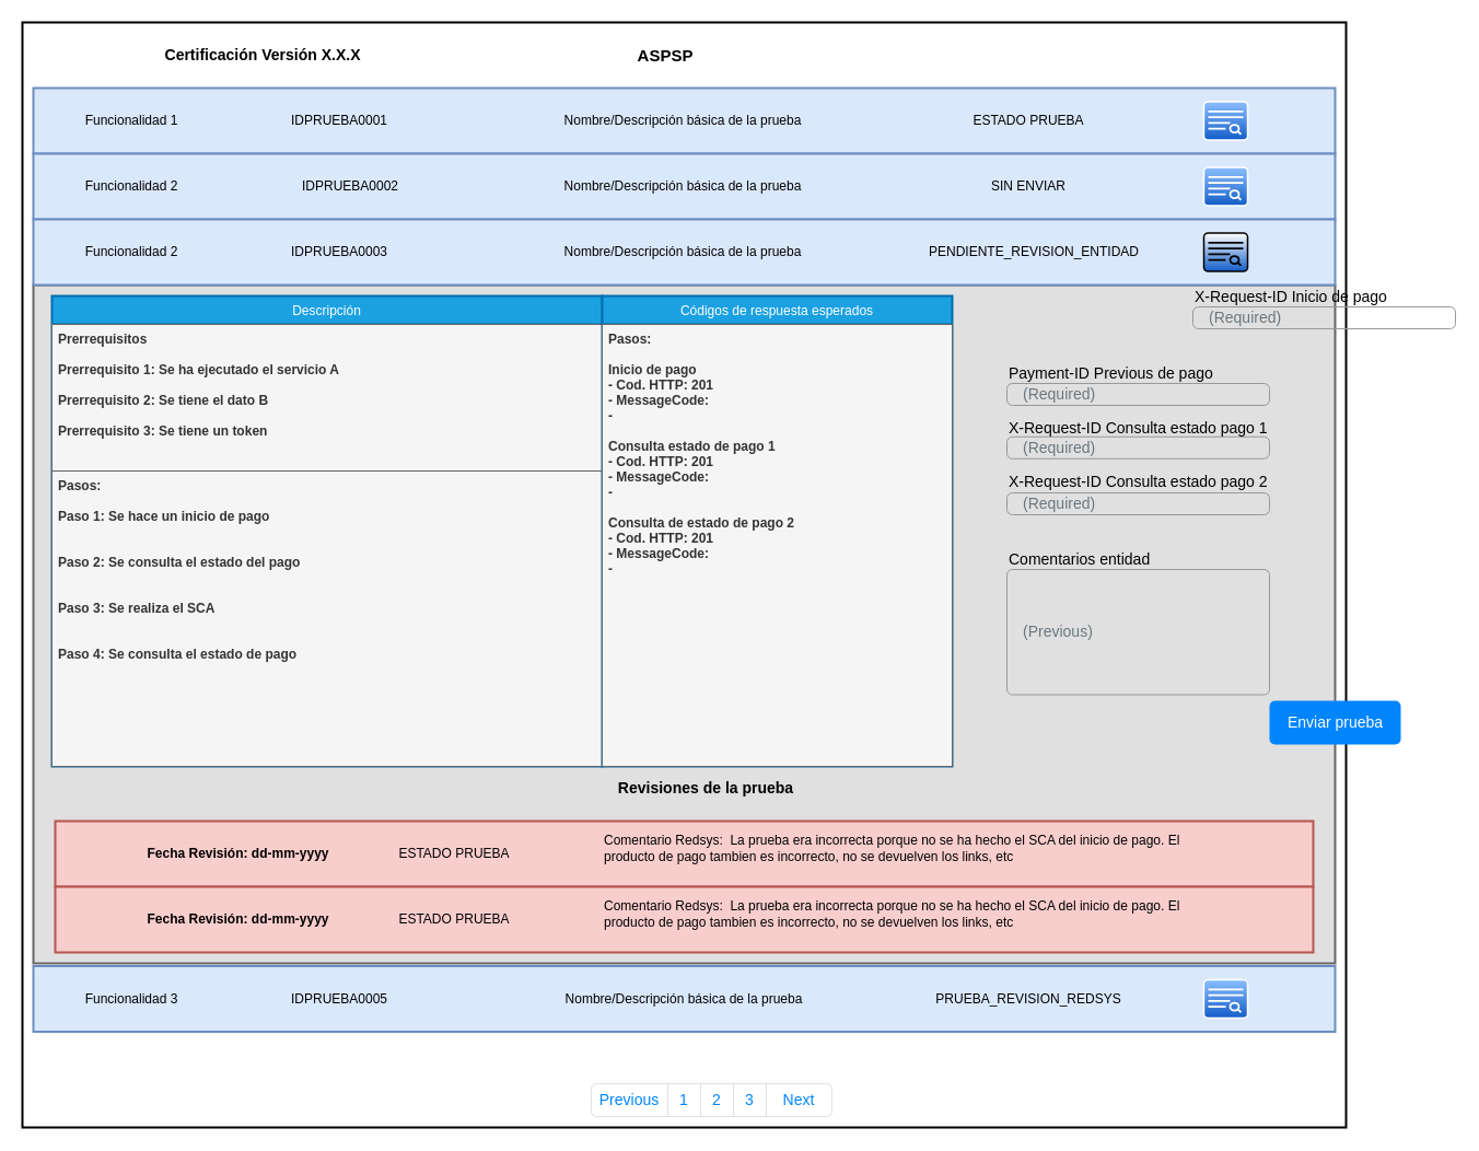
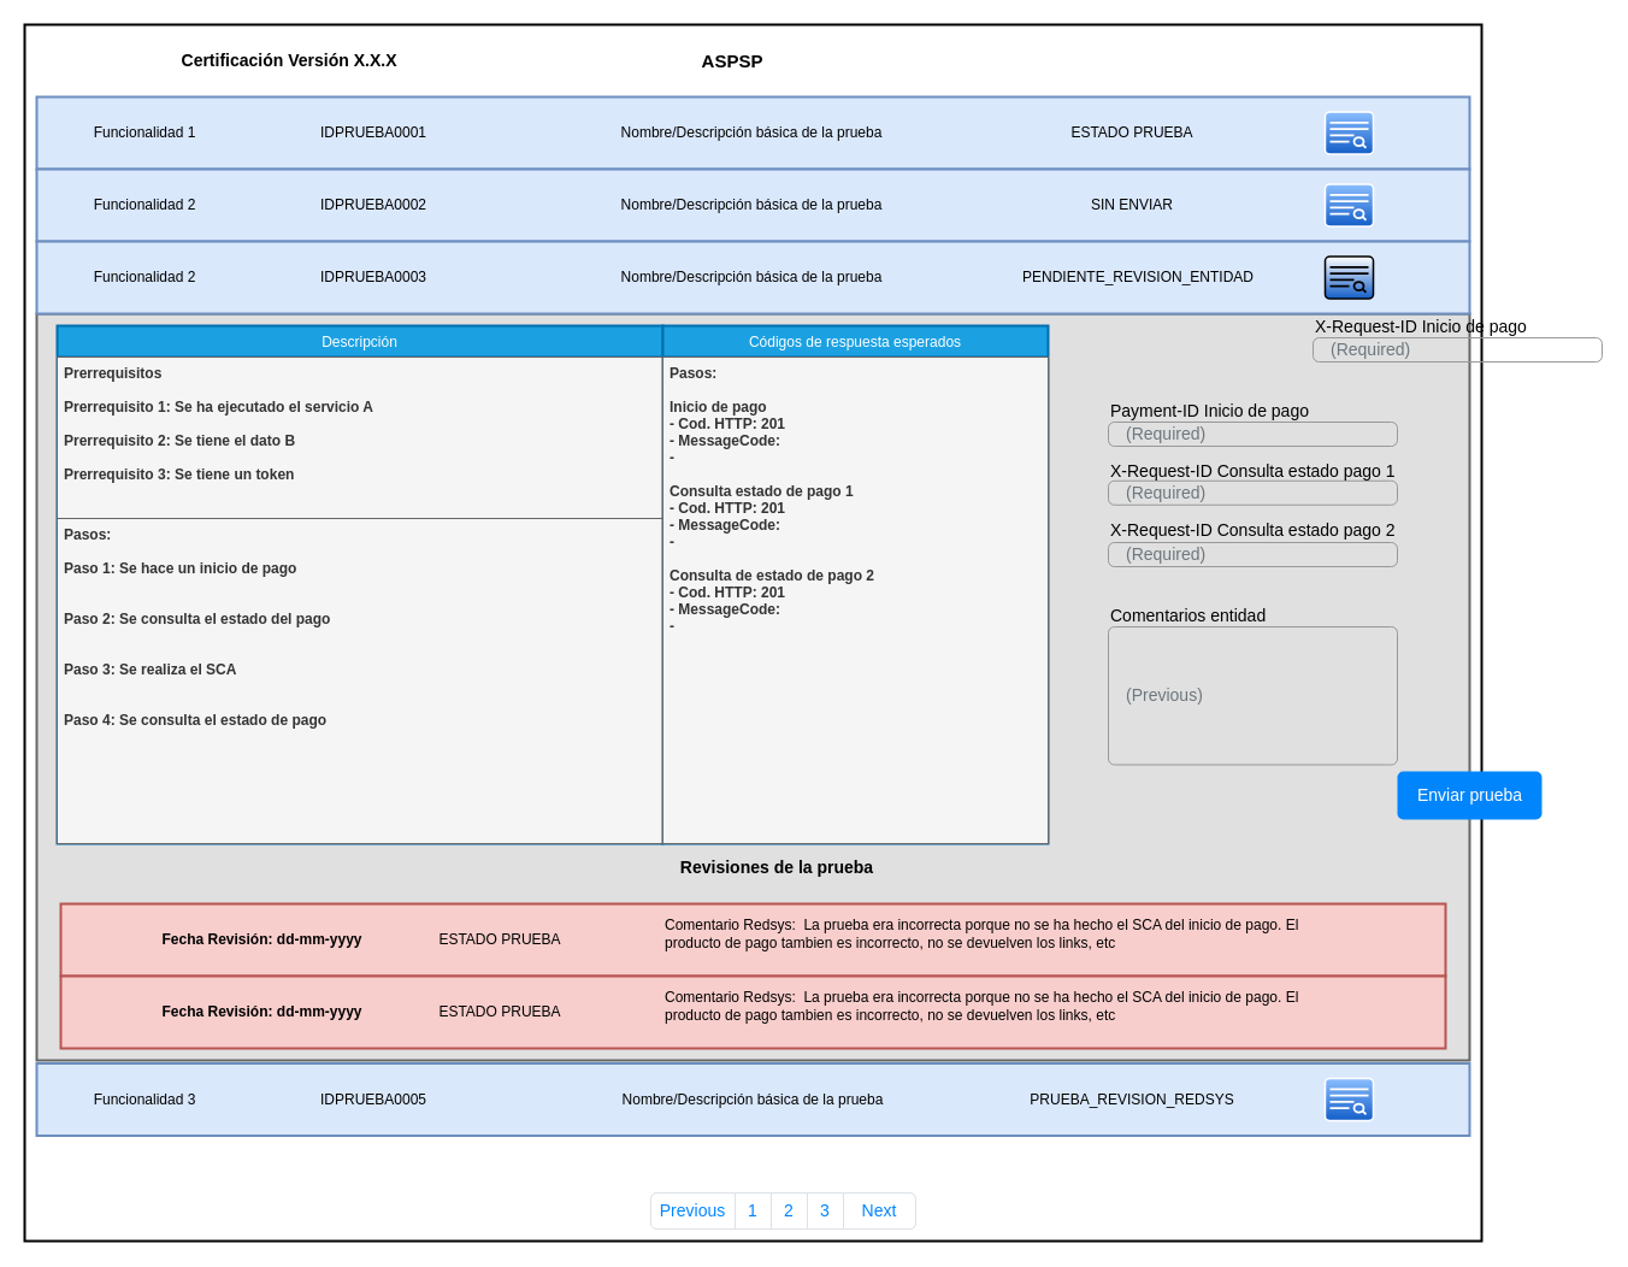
  <mxCell id="0" />
  <mxCell id="1" parent="0" />
  <mxCell id="2" value="" style="rounded=0;whiteSpace=wrap;html=1;strokeWidth=2;align=left;" vertex="1" parent="1"><mxGeometry x="20" width="1210" height="1010" as="geometry" y="20" /></mxCell>
  <mxCell id="3" value="" style="rounded=0;whiteSpace=wrap;html=1;strokeWidth=2;align=left;strokeColor=#666666;fontColor=#333333;fillColor=#E0E0E0;" vertex="1" parent="1"><mxGeometry x="30" y="260" width="1190" height="620" as="geometry" /></mxCell>
  <mxCell id="4" value="" style="rounded=0;whiteSpace=wrap;html=1;fillColor=#dae8fc;strokeColor=#6c8ebf;strokeWidth=2;" vertex="1" parent="1"><mxGeometry x="30" y="80" width="1190" height="60" as="geometry" /></mxCell>
  <mxCell id="5" value="IDPRUEBA0001" style="text;html=1;strokeColor=none;fillColor=none;align=center;verticalAlign=middle;whiteSpace=wrap;rounded=0;" vertex="1" parent="1"><mxGeometry x="260" y="100" width="100" height="20" as="geometry" /></mxCell>
  <mxCell id="6" value="Nombre/Descripción básica de la prueba" style="text;html=1;strokeColor=none;fillColor=none;align=center;verticalAlign=middle;whiteSpace=wrap;rounded=0;" vertex="1" parent="1"><mxGeometry x="393.5" y="100" width="460" height="20" as="geometry" /></mxCell>
  <mxCell id="7" value="Funcionalidad 1" style="text;html=1;strokeColor=none;fillColor=none;align=center;verticalAlign=middle;whiteSpace=wrap;rounded=0;" vertex="1" parent="1"><mxGeometry x="60" y="100" width="120" height="20" as="geometry" /></mxCell>
  <mxCell id="8" value="ESTADO PRUEBA" style="text;html=1;strokeColor=none;fillColor=none;align=center;verticalAlign=middle;whiteSpace=wrap;rounded=0;" vertex="1" parent="1"><mxGeometry x="860" y="100" width="160" height="20" as="geometry" /></mxCell>
  <mxCell id="9" value="" style="verticalLabelPosition=bottom;verticalAlign=top;html=1;shadow=0;dashed=0;strokeWidth=1;shape=mxgraph.ios.iSortFindIcon;fillColor=#8BbEff;fillColor2=#135Ec8;strokeColor=#ffffff;" vertex="1" parent="1"><mxGeometry x="1100" y="92.5" width="40" height="35" as="geometry" /></mxCell>
  <mxCell id="10" value="" style="rounded=0;whiteSpace=wrap;html=1;fillColor=#dae8fc;strokeColor=#6c8ebf;strokeWidth=2;" vertex="1" parent="1"><mxGeometry x="30" y="140" width="1190" height="60" as="geometry" /></mxCell>
- <mxCell id="11" value="IDPRUEBA0002" style="text;html=1;strokeColor=none;fillColor=none;align=center;verticalAlign=middle;whiteSpace=wrap;rounded=0;" vertex="1" parent="1"><mxGeometry x="270" y="160" width="100" height="20" as="geometry" /></mxCell>
+ <mxCell id="11" value="IDPRUEBA0002" style="text;html=1;strokeColor=none;fillColor=none;align=center;verticalAlign=middle;whiteSpace=wrap;rounded=0;" vertex="1" parent="1"><mxGeometry x="260" y="160" width="100" height="20" as="geometry" /></mxCell>
  <mxCell id="12" value="Nombre/Descripción básica de la prueba" style="text;html=1;strokeColor=none;fillColor=none;align=center;verticalAlign=middle;whiteSpace=wrap;rounded=0;" vertex="1" parent="1"><mxGeometry x="393.5" y="160" width="460" height="20" as="geometry" /></mxCell>
  <mxCell id="13" value="Funcionalidad 2" style="text;html=1;strokeColor=none;fillColor=none;align=center;verticalAlign=middle;whiteSpace=wrap;rounded=0;" vertex="1" parent="1"><mxGeometry x="60" y="160" width="120" height="20" as="geometry" /></mxCell>
  <mxCell id="14" value="SIN ENVIAR" style="text;html=1;strokeColor=none;fillColor=none;align=center;verticalAlign=middle;whiteSpace=wrap;rounded=0;" vertex="1" parent="1"><mxGeometry x="860" y="160" width="160" height="20" as="geometry" /></mxCell>
  <mxCell id="15" value="" style="verticalLabelPosition=bottom;verticalAlign=top;html=1;shadow=0;dashed=0;strokeWidth=1;shape=mxgraph.ios.iSortFindIcon;fillColor=#8BbEff;fillColor2=#135Ec8;strokeColor=#ffffff;" vertex="1" parent="1"><mxGeometry x="1100" y="152.5" width="40" height="35" as="geometry" /></mxCell>
  <mxCell id="16" value="" style="rounded=0;whiteSpace=wrap;html=1;fillColor=#dae8fc;strokeColor=#6c8ebf;strokeWidth=2;" vertex="1" parent="1"><mxGeometry x="30" y="200" width="1190" height="60" as="geometry" /></mxCell>
  <mxCell id="17" value="IDPRUEBA0003" style="text;html=1;strokeColor=none;fillColor=none;align=center;verticalAlign=middle;whiteSpace=wrap;rounded=0;" vertex="1" parent="1"><mxGeometry x="260" y="220" width="100" height="20" as="geometry" /></mxCell>
  <mxCell id="18" value="Nombre/Descripción básica de la prueba" style="text;html=1;strokeColor=none;fillColor=none;align=center;verticalAlign=middle;whiteSpace=wrap;rounded=0;" vertex="1" parent="1"><mxGeometry x="393.5" y="220" width="460" height="20" as="geometry" /></mxCell>
  <mxCell id="19" value="Funcionalidad 2" style="text;html=1;strokeColor=none;fillColor=none;align=center;verticalAlign=middle;whiteSpace=wrap;rounded=0;" vertex="1" parent="1"><mxGeometry x="60" y="220" width="120" height="20" as="geometry" /></mxCell>
  <mxCell id="20" value="PENDIENTE_REVISION_ENTIDAD" style="text;html=1;strokeColor=none;fillColor=none;align=center;verticalAlign=middle;whiteSpace=wrap;rounded=0;" vertex="1" parent="1"><mxGeometry x="840" y="220" width="210" height="20" as="geometry" /></mxCell>
  <mxCell id="21" value="" style="verticalLabelPosition=bottom;verticalAlign=top;html=1;shadow=0;dashed=0;strokeWidth=1;shape=mxgraph.ios.iSortFindIcon;fillColor2=#135Ec8;" vertex="1" parent="1"><mxGeometry x="1100" y="212.5" width="40" height="35" as="geometry" /></mxCell>
  <mxCell id="22" value="" style="rounded=0;whiteSpace=wrap;html=1;fillColor=#dae8fc;strokeColor=#6c8ebf;strokeWidth=2;" vertex="1" parent="1"><mxGeometry x="30" y="882.5" width="1190" height="60" as="geometry" /></mxCell>
  <mxCell id="23" value="IDPRUEBA0005" style="text;html=1;strokeColor=none;fillColor=none;align=center;verticalAlign=middle;whiteSpace=wrap;rounded=0;" vertex="1" parent="1"><mxGeometry x="260" y="902.5" width="100" height="20" as="geometry" /></mxCell>
  <mxCell id="24" value="Nombre/Descripción básica de la prueba" style="text;html=1;strokeColor=none;fillColor=none;align=center;verticalAlign=middle;whiteSpace=wrap;rounded=0;" vertex="1" parent="1"><mxGeometry x="395" y="902.5" width="460" height="20" as="geometry" /></mxCell>
  <mxCell id="25" value="Funcionalidad 3" style="text;html=1;strokeColor=none;fillColor=none;align=center;verticalAlign=middle;whiteSpace=wrap;rounded=0;" vertex="1" parent="1"><mxGeometry x="60" y="902.5" width="120" height="20" as="geometry" /></mxCell>
  <mxCell id="26" value="PRUEBA_REVISION_REDSYS" style="text;html=1;strokeColor=none;fillColor=none;align=center;verticalAlign=middle;whiteSpace=wrap;rounded=0;" vertex="1" parent="1"><mxGeometry x="860" y="902.5" width="160" height="20" as="geometry" /></mxCell>
  <mxCell id="27" value="" style="verticalLabelPosition=bottom;verticalAlign=top;html=1;shadow=0;dashed=0;strokeWidth=1;shape=mxgraph.ios.iSortFindIcon;fillColor=#8BbEff;fillColor2=#135Ec8;strokeColor=#ffffff;" vertex="1" parent="1"><mxGeometry x="1100" y="895" width="40" height="35" as="geometry" /></mxCell>
  <mxCell id="28" value="Descripción" style="swimlane;fontStyle=0;childLayout=stackLayout;horizontal=1;startSize=26;fillColor=#1ba1e2;horizontalStack=0;resizeParent=1;resizeParentMax=0;resizeLast=0;collapsible=1;marginBottom=0;strokeWidth=2;strokeColor=#006EAF;fontColor=#ffffff;" vertex="1" parent="1"><mxGeometry x="47" y="270" width="503" height="430" as="geometry" /></mxCell>
  <mxCell id="29" value="Prerrequisitos&#10;&#10;Prerrequisito 1: Se ha ejecutado el servicio A&#10;&#10;Prerrequisito 2: Se tiene el dato B&#10;&#10;Prerrequisito 3: Se tiene un token" style="text;strokeColor=#666666;fillColor=#f5f5f5;align=left;verticalAlign=top;spacingLeft=4;spacingRight=4;overflow=hidden;rotatable=0;points=[[0,0.5],[1,0.5]];portConstraint=eastwest;fontStyle=1;fontColor=#333333;" vertex="1" parent="28"><mxGeometry y="26" width="503" height="134" as="geometry" /></mxCell>
  <mxCell id="30" value="Pasos:&#10;&#10;Paso 1: Se hace un inicio de pago&#10;&#10;&#10;Paso 2: Se consulta el estado del pago&#10;&#10;&#10;Paso 3: Se realiza el SCA&#10;&#10;&#10;Paso 4: Se consulta el estado de pago" style="text;strokeColor=#666666;fillColor=#f5f5f5;align=left;verticalAlign=top;spacingLeft=4;spacingRight=4;overflow=hidden;rotatable=0;points=[[0,0.5],[1,0.5]];portConstraint=eastwest;fontStyle=1;fontColor=#333333;" vertex="1" parent="28"><mxGeometry y="160" width="503" height="270" as="geometry" /></mxCell>
  <mxCell id="31" value="Códigos de respuesta esperados" style="swimlane;fontStyle=0;childLayout=stackLayout;horizontal=1;startSize=26;fillColor=#1ba1e2;horizontalStack=0;resizeParent=1;resizeParentMax=0;resizeLast=0;collapsible=1;marginBottom=0;strokeWidth=2;strokeColor=#006EAF;fontColor=#ffffff;" vertex="1" parent="1"><mxGeometry x="550" y="270" width="320" height="430" as="geometry" /></mxCell>
  <mxCell id="32" value="Pasos:&#10;&#10;Inicio de pago&#10;- Cod. HTTP: 201&#10;- MessageCode:&#10;- &#10;&#10;Consulta estado de pago 1&#10;- Cod. HTTP: 201&#10;- MessageCode:&#10;- &#10;&#10;Consulta de estado de pago 2&#10;- Cod. HTTP: 201&#10;- MessageCode:&#10;- &#10;" style="text;strokeColor=#666666;fillColor=#f5f5f5;align=left;verticalAlign=top;spacingLeft=4;spacingRight=4;overflow=hidden;rotatable=0;points=[[0,0.5],[1,0.5]];portConstraint=eastwest;fontStyle=1;fontColor=#333333;" vertex="1" parent="31"><mxGeometry y="26" width="320" height="404" as="geometry" /></mxCell>
  <mxCell id="33" value="&lt;font style=&quot;font-size: 14px&quot;&gt;Certificación Versión X.X.X&lt;/font&gt;" style="text;html=1;strokeColor=none;fillColor=none;align=center;verticalAlign=middle;whiteSpace=wrap;rounded=0;fontStyle=1" vertex="1" parent="1"><mxGeometry x="130" y="40" width="220" height="20" as="geometry" /></mxCell>
  <mxCell id="34" value="&lt;b&gt;&lt;font style=&quot;font-size: 15px&quot;&gt;ASPSP&lt;/font&gt;&lt;/b&gt;" style="text;html=1;strokeColor=none;fillColor=none;align=center;verticalAlign=middle;whiteSpace=wrap;rounded=0;" vertex="1" parent="1"><mxGeometry x="530" y="40" width="156" height="20" as="geometry" /></mxCell>
  <mxCell id="35" value="X-Request-ID Inicio de pago" style="fillColor=none;strokeColor=none;align=left;fontSize=14;" vertex="1" parent="1"><mxGeometry width="260" height="40" relative="1" as="geometry"><mxPoint x="1090" y="250" as="offset" /></mxGeometry></mxCell>
  <mxCell id="36" value="(Required)" style="html=1;shadow=0;dashed=0;shape=mxgraph.bootstrap.rrect;rSize=5;fillColor=none;strokeColor=#999999;align=left;spacing=15;fontSize=14;fontColor=#6C767D;" vertex="1" parent="1"><mxGeometry width="240" height="20" relative="1" as="geometry"><mxPoint x="1090" y="280" as="offset" /></mxGeometry></mxCell>
  <mxCell id="37" value="Enviar prueba" style="html=1;shadow=0;dashed=0;shape=mxgraph.bootstrap.rrect;rSize=5;fillColor=#0085FC;strokeColor=none;align=center;fontSize=14;fontColor=#FFFFFF;" vertex="1" parent="1"><mxGeometry width="120" height="40" relative="1" as="geometry"><mxPoint x="1160" y="640" as="offset" /></mxGeometry></mxCell>
  <mxCell id="38" value="(Required)" style="html=1;shadow=0;dashed=0;shape=mxgraph.bootstrap.rrect;rSize=5;fillColor=none;strokeColor=#999999;align=left;spacing=15;fontSize=14;fontColor=#6C767D;" vertex="1" parent="1"><mxGeometry x="920" y="350" width="240" height="20" as="geometry" /></mxCell>
- <mxCell id="39" value="Payment-ID Previous de pago" style="fillColor=none;strokeColor=none;align=left;fontSize=14;" vertex="1" parent="1"><mxGeometry x="920" y="320" width="260" height="40" as="geometry" /></mxCell>
+ <mxCell id="39" value="Payment-ID Inicio de pago" style="fillColor=none;strokeColor=none;align=left;fontSize=14;" vertex="1" parent="1"><mxGeometry x="920" y="320" width="260" height="40" as="geometry" /></mxCell>
  <mxCell id="40" value="(Required)" style="html=1;shadow=0;dashed=0;shape=mxgraph.bootstrap.rrect;rSize=5;fillColor=none;strokeColor=#999999;align=left;spacing=15;fontSize=14;fontColor=#6C767D;" vertex="1" parent="1"><mxGeometry x="920" y="398.75" width="240" height="20" as="geometry" /></mxCell>
  <mxCell id="41" value="(Required)" style="html=1;shadow=0;dashed=0;shape=mxgraph.bootstrap.rrect;rSize=5;fillColor=none;strokeColor=#999999;align=left;spacing=15;fontSize=14;fontColor=#6C767D;" vertex="1" parent="1"><mxGeometry x="920" y="450" width="240" height="20" as="geometry" /></mxCell>
  <mxCell id="42" value="X-Request-ID Consulta estado pago 1" style="fillColor=none;strokeColor=none;align=left;fontSize=14;" vertex="1" parent="1"><mxGeometry x="920" y="370" width="260" height="40" as="geometry" /></mxCell>
  <mxCell id="43" value="X-Request-ID Consulta estado pago 2" style="fillColor=none;strokeColor=none;align=left;fontSize=14;" vertex="1" parent="1"><mxGeometry x="920" y="418.75" width="260" height="40" as="geometry" /></mxCell>
  <mxCell id="44" value="&lt;font style=&quot;font-size: 14px&quot;&gt;&lt;b&gt;&lt;span&gt;Revisiones de la prueba&lt;/span&gt;&lt;/b&gt;&lt;/font&gt;" style="text;html=1;strokeColor=none;fillColor=none;align=center;verticalAlign=middle;whiteSpace=wrap;rounded=0;fontStyle=0" vertex="1" parent="1"><mxGeometry x="540" y="710" width="210" height="20" as="geometry" /></mxCell>
  <mxCell id="45" value="" style="rounded=0;whiteSpace=wrap;html=1;strokeWidth=2;fillColor=#f8cecc;strokeColor=#b85450;" vertex="1" parent="1"><mxGeometry x="50" y="750" width="1150" height="60" as="geometry" /></mxCell>
  <mxCell id="46" value="Fecha Revisión: dd-mm-yyyy" style="text;html=1;strokeColor=none;fillColor=none;align=center;verticalAlign=middle;whiteSpace=wrap;rounded=0;fontStyle=1" vertex="1" parent="1"><mxGeometry x="63.5" y="770" width="306.5" height="20" as="geometry" /></mxCell>
  <mxCell id="47" value="ESTADO PRUEBA" style="text;html=1;strokeColor=none;fillColor=none;align=center;verticalAlign=middle;whiteSpace=wrap;rounded=0;" vertex="1" parent="1"><mxGeometry x="340" y="770" width="150" height="20" as="geometry" /></mxCell>
  <mxCell id="48" value="Comentario Redsys:&amp;nbsp; La prueba era incorrecta porque no se ha hecho el SCA del inicio de pago. El producto de pago tambien es incorrecto, no se devuelven los links, etc" style="text;html=1;strokeColor=none;fillColor=none;align=left;verticalAlign=middle;whiteSpace=wrap;rounded=0;" vertex="1" parent="1"><mxGeometry x="550" y="757.5" width="540" height="35" as="geometry" /></mxCell>
  <mxCell id="49" value="(Previous)" style="html=1;shadow=0;dashed=0;shape=mxgraph.bootstrap.rrect;rSize=5;fillColor=none;strokeColor=#999999;align=left;spacing=15;fontSize=14;fontColor=#6C767D;" vertex="1" parent="1"><mxGeometry x="920" y="520" width="240" height="114.5" as="geometry" /></mxCell>
  <mxCell id="50" value="Comentarios entidad" style="fillColor=none;strokeColor=none;align=left;fontSize=14;" vertex="1" parent="1"><mxGeometry x="920" y="490" width="140" height="40" as="geometry" /></mxCell>
  <mxCell id="51" value="" style="rounded=0;whiteSpace=wrap;html=1;strokeWidth=2;fillColor=#f8cecc;strokeColor=#b85450;" vertex="1" parent="1"><mxGeometry x="50" y="810" width="1150" height="60" as="geometry" /></mxCell>
  <mxCell id="52" value="Fecha Revisión: dd-mm-yyyy" style="text;html=1;strokeColor=none;fillColor=none;align=center;verticalAlign=middle;whiteSpace=wrap;rounded=0;fontStyle=1" vertex="1" parent="1"><mxGeometry x="63.5" y="830" width="306.5" height="20" as="geometry" /></mxCell>
  <mxCell id="53" value="ESTADO PRUEBA" style="text;html=1;strokeColor=none;fillColor=none;align=center;verticalAlign=middle;whiteSpace=wrap;rounded=0;" vertex="1" parent="1"><mxGeometry x="340" y="830" width="150" height="20" as="geometry" /></mxCell>
  <mxCell id="54" value="Comentario Redsys:&amp;nbsp; La prueba era incorrecta porque no se ha hecho el SCA del inicio de pago. El producto de pago tambien es incorrecto, no se devuelven los links, etc" style="text;html=1;strokeColor=none;fillColor=none;align=left;verticalAlign=middle;whiteSpace=wrap;rounded=0;" vertex="1" parent="1"><mxGeometry x="550" y="817.5" width="540" height="35" as="geometry" /></mxCell>
  <mxCell id="55" value="" style="html=1;shadow=0;dashed=0;shape=mxgraph.bootstrap.rrect;rSize=5;strokeColor=#DEE2E6;html=1;whiteSpace=wrap;fillColor=#ffffff;fontColor=#0085FC;fontSize=14;align=left;" vertex="1" parent="1"><mxGeometry x="540" y="990" width="220" height="30" as="geometry" /></mxCell>
  <mxCell id="56" value="Previous" style="strokeColor=inherit;fillColor=inherit;gradientColor=inherit;fontColor=inherit;html=1;shadow=0;dashed=0;shape=mxgraph.bootstrap.leftButton;rSize=5;perimeter=none;whiteSpace=wrap;resizeHeight=1;fontSize=14;" vertex="1" parent="55"><mxGeometry width="70" height="30" relative="1" as="geometry" /></mxCell>
  <mxCell id="57" value="1" style="strokeColor=inherit;fillColor=inherit;gradientColor=inherit;fontColor=inherit;html=1;shadow=0;dashed=0;perimeter=none;whiteSpace=wrap;resizeHeight=1;fontSize=14;" vertex="1" parent="55"><mxGeometry width="30" height="30" relative="1" as="geometry"><mxPoint x="70" as="offset" /></mxGeometry></mxCell>
  <mxCell id="58" value="2" style="strokeColor=inherit;fillColor=inherit;gradientColor=inherit;fontColor=inherit;html=1;shadow=0;dashed=0;perimeter=none;whiteSpace=wrap;resizeHeight=1;fontSize=14;" vertex="1" parent="55"><mxGeometry width="30" height="30" relative="1" as="geometry"><mxPoint x="100" as="offset" /></mxGeometry></mxCell>
  <mxCell id="59" value="3" style="strokeColor=inherit;fillColor=inherit;gradientColor=inherit;fontColor=inherit;html=1;shadow=0;dashed=0;perimeter=none;whiteSpace=wrap;resizeHeight=1;fontSize=14;" vertex="1" parent="55"><mxGeometry width="30" height="30" relative="1" as="geometry"><mxPoint x="130" as="offset" /></mxGeometry></mxCell>
  <mxCell id="60" value="Next" style="strokeColor=inherit;fillColor=inherit;gradientColor=inherit;fontColor=inherit;html=1;shadow=0;dashed=0;shape=mxgraph.bootstrap.rightButton;rSize=5;perimeter=none;whiteSpace=wrap;resizeHeight=1;fontSize=14;" vertex="1" parent="55"><mxGeometry x="1" width="60" height="30" relative="1" as="geometry"><mxPoint x="-60" as="offset" /></mxGeometry></mxCell>
